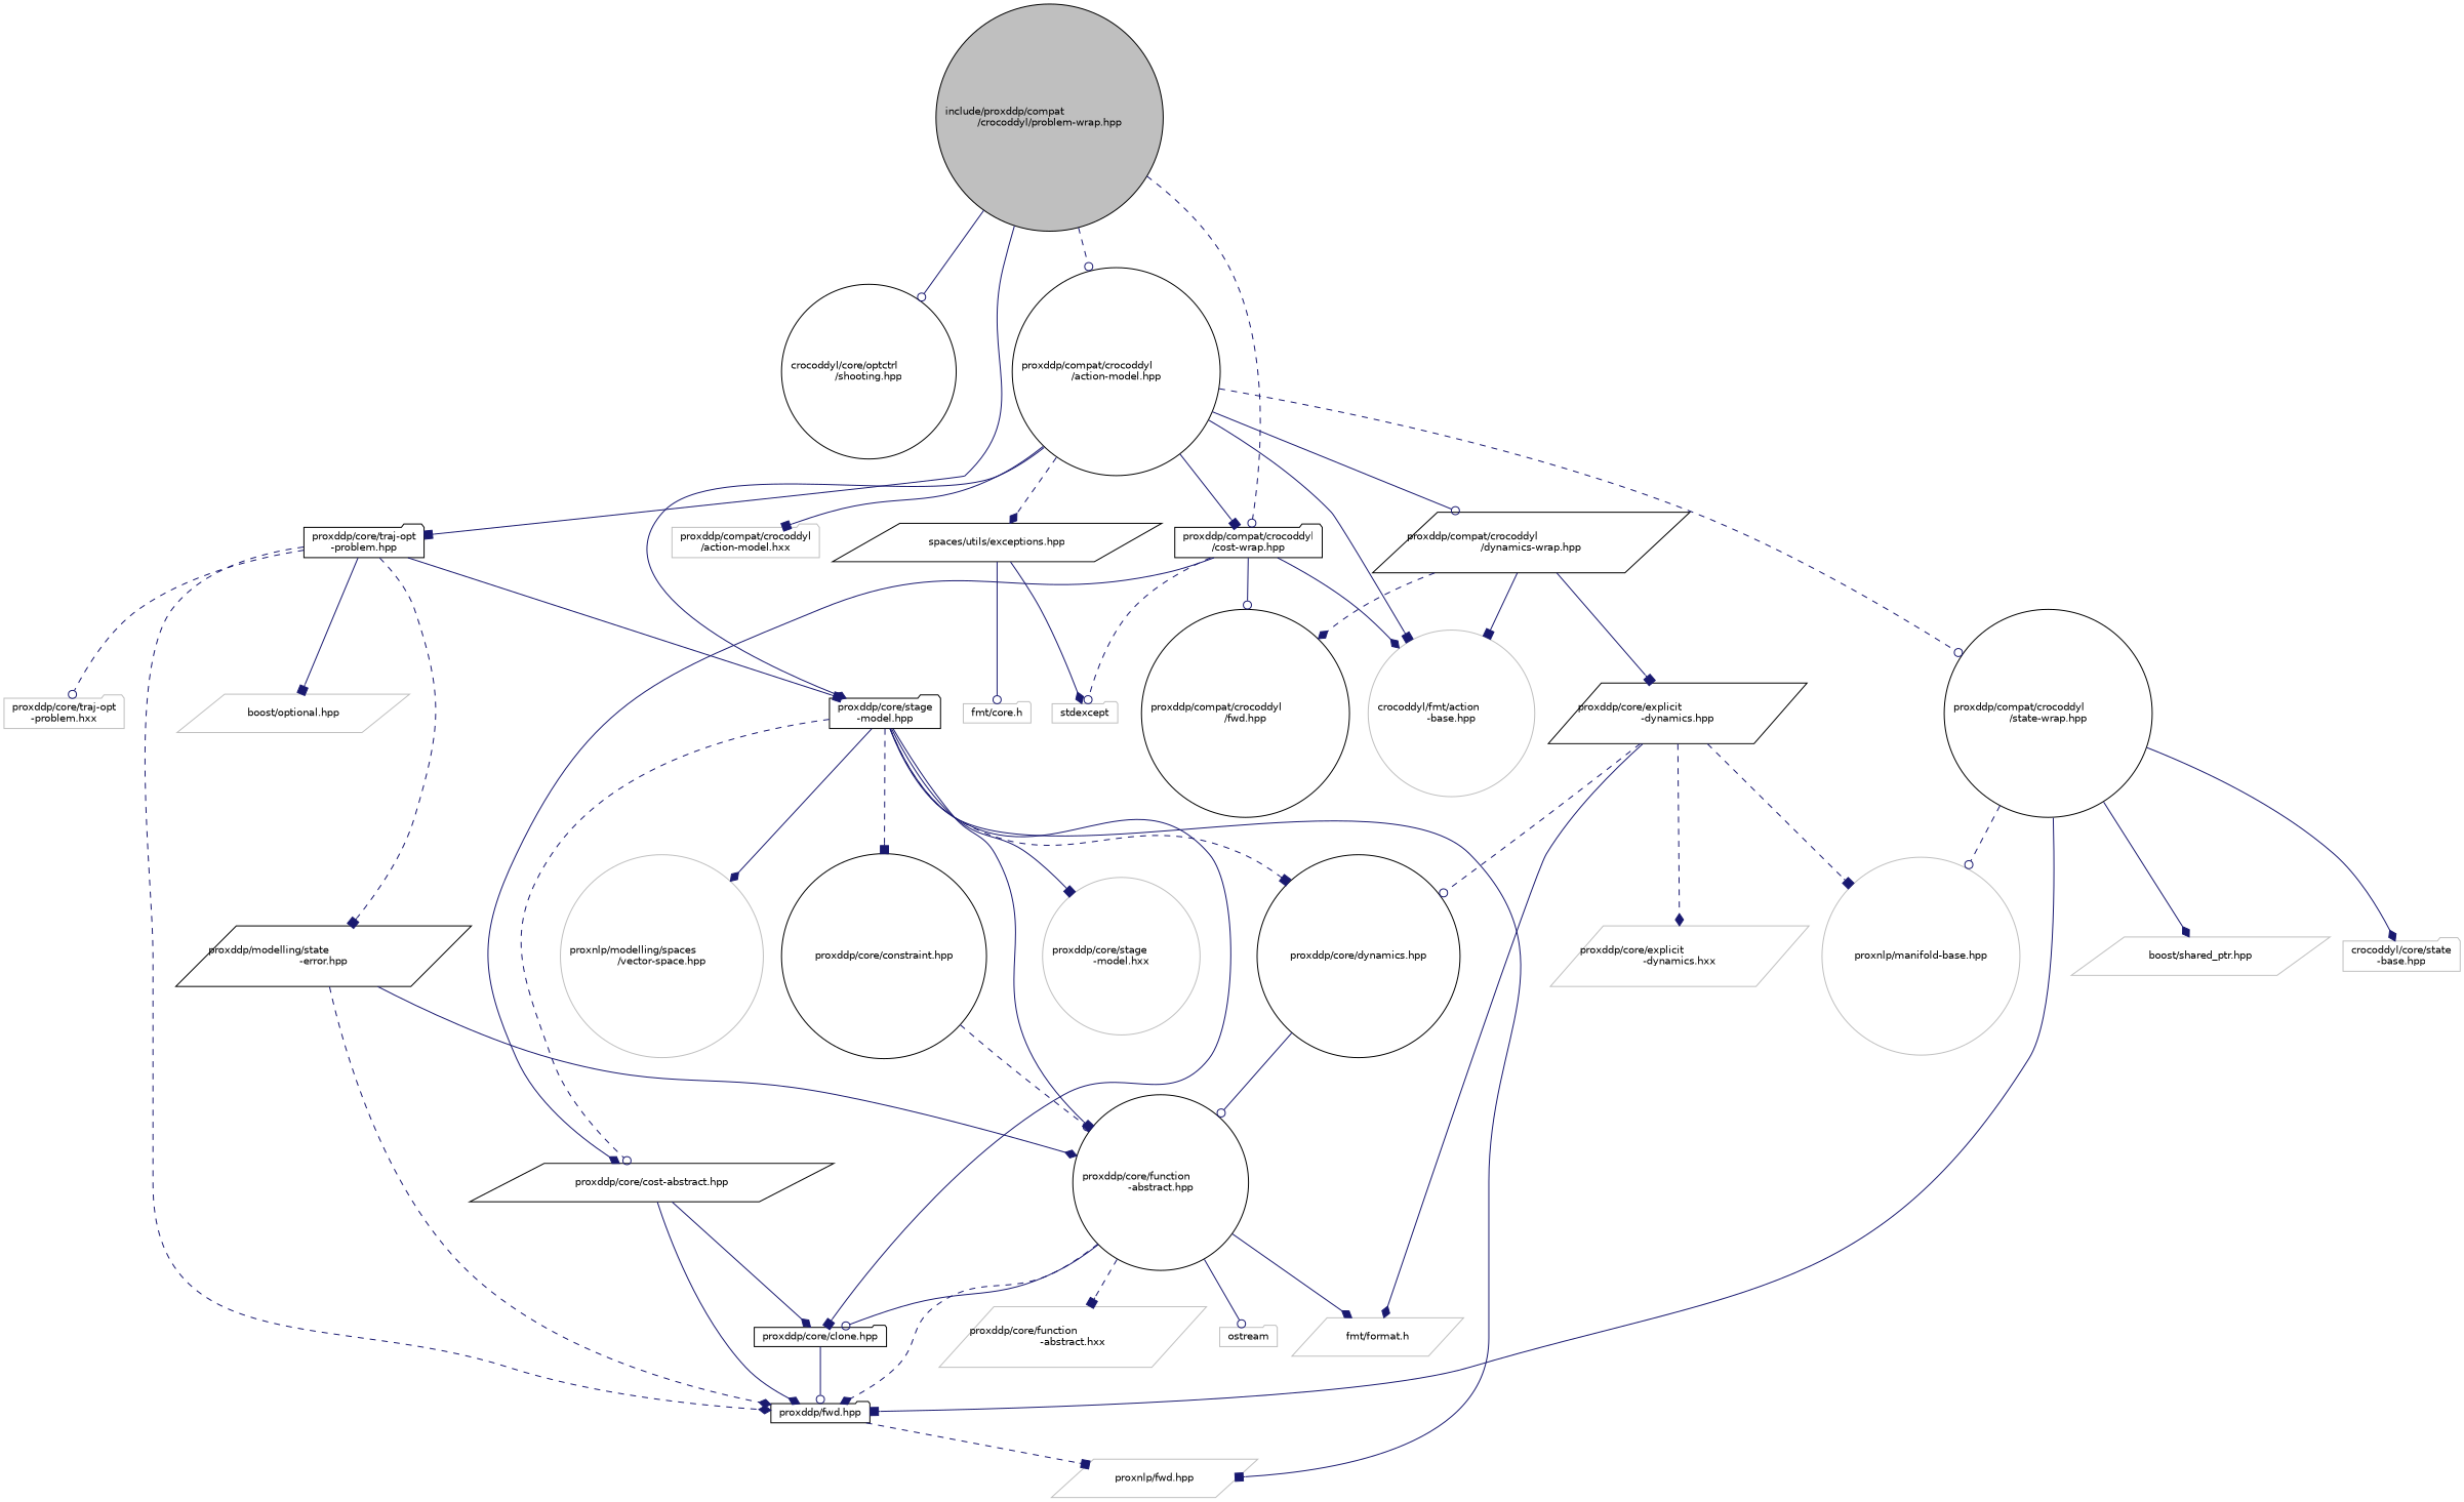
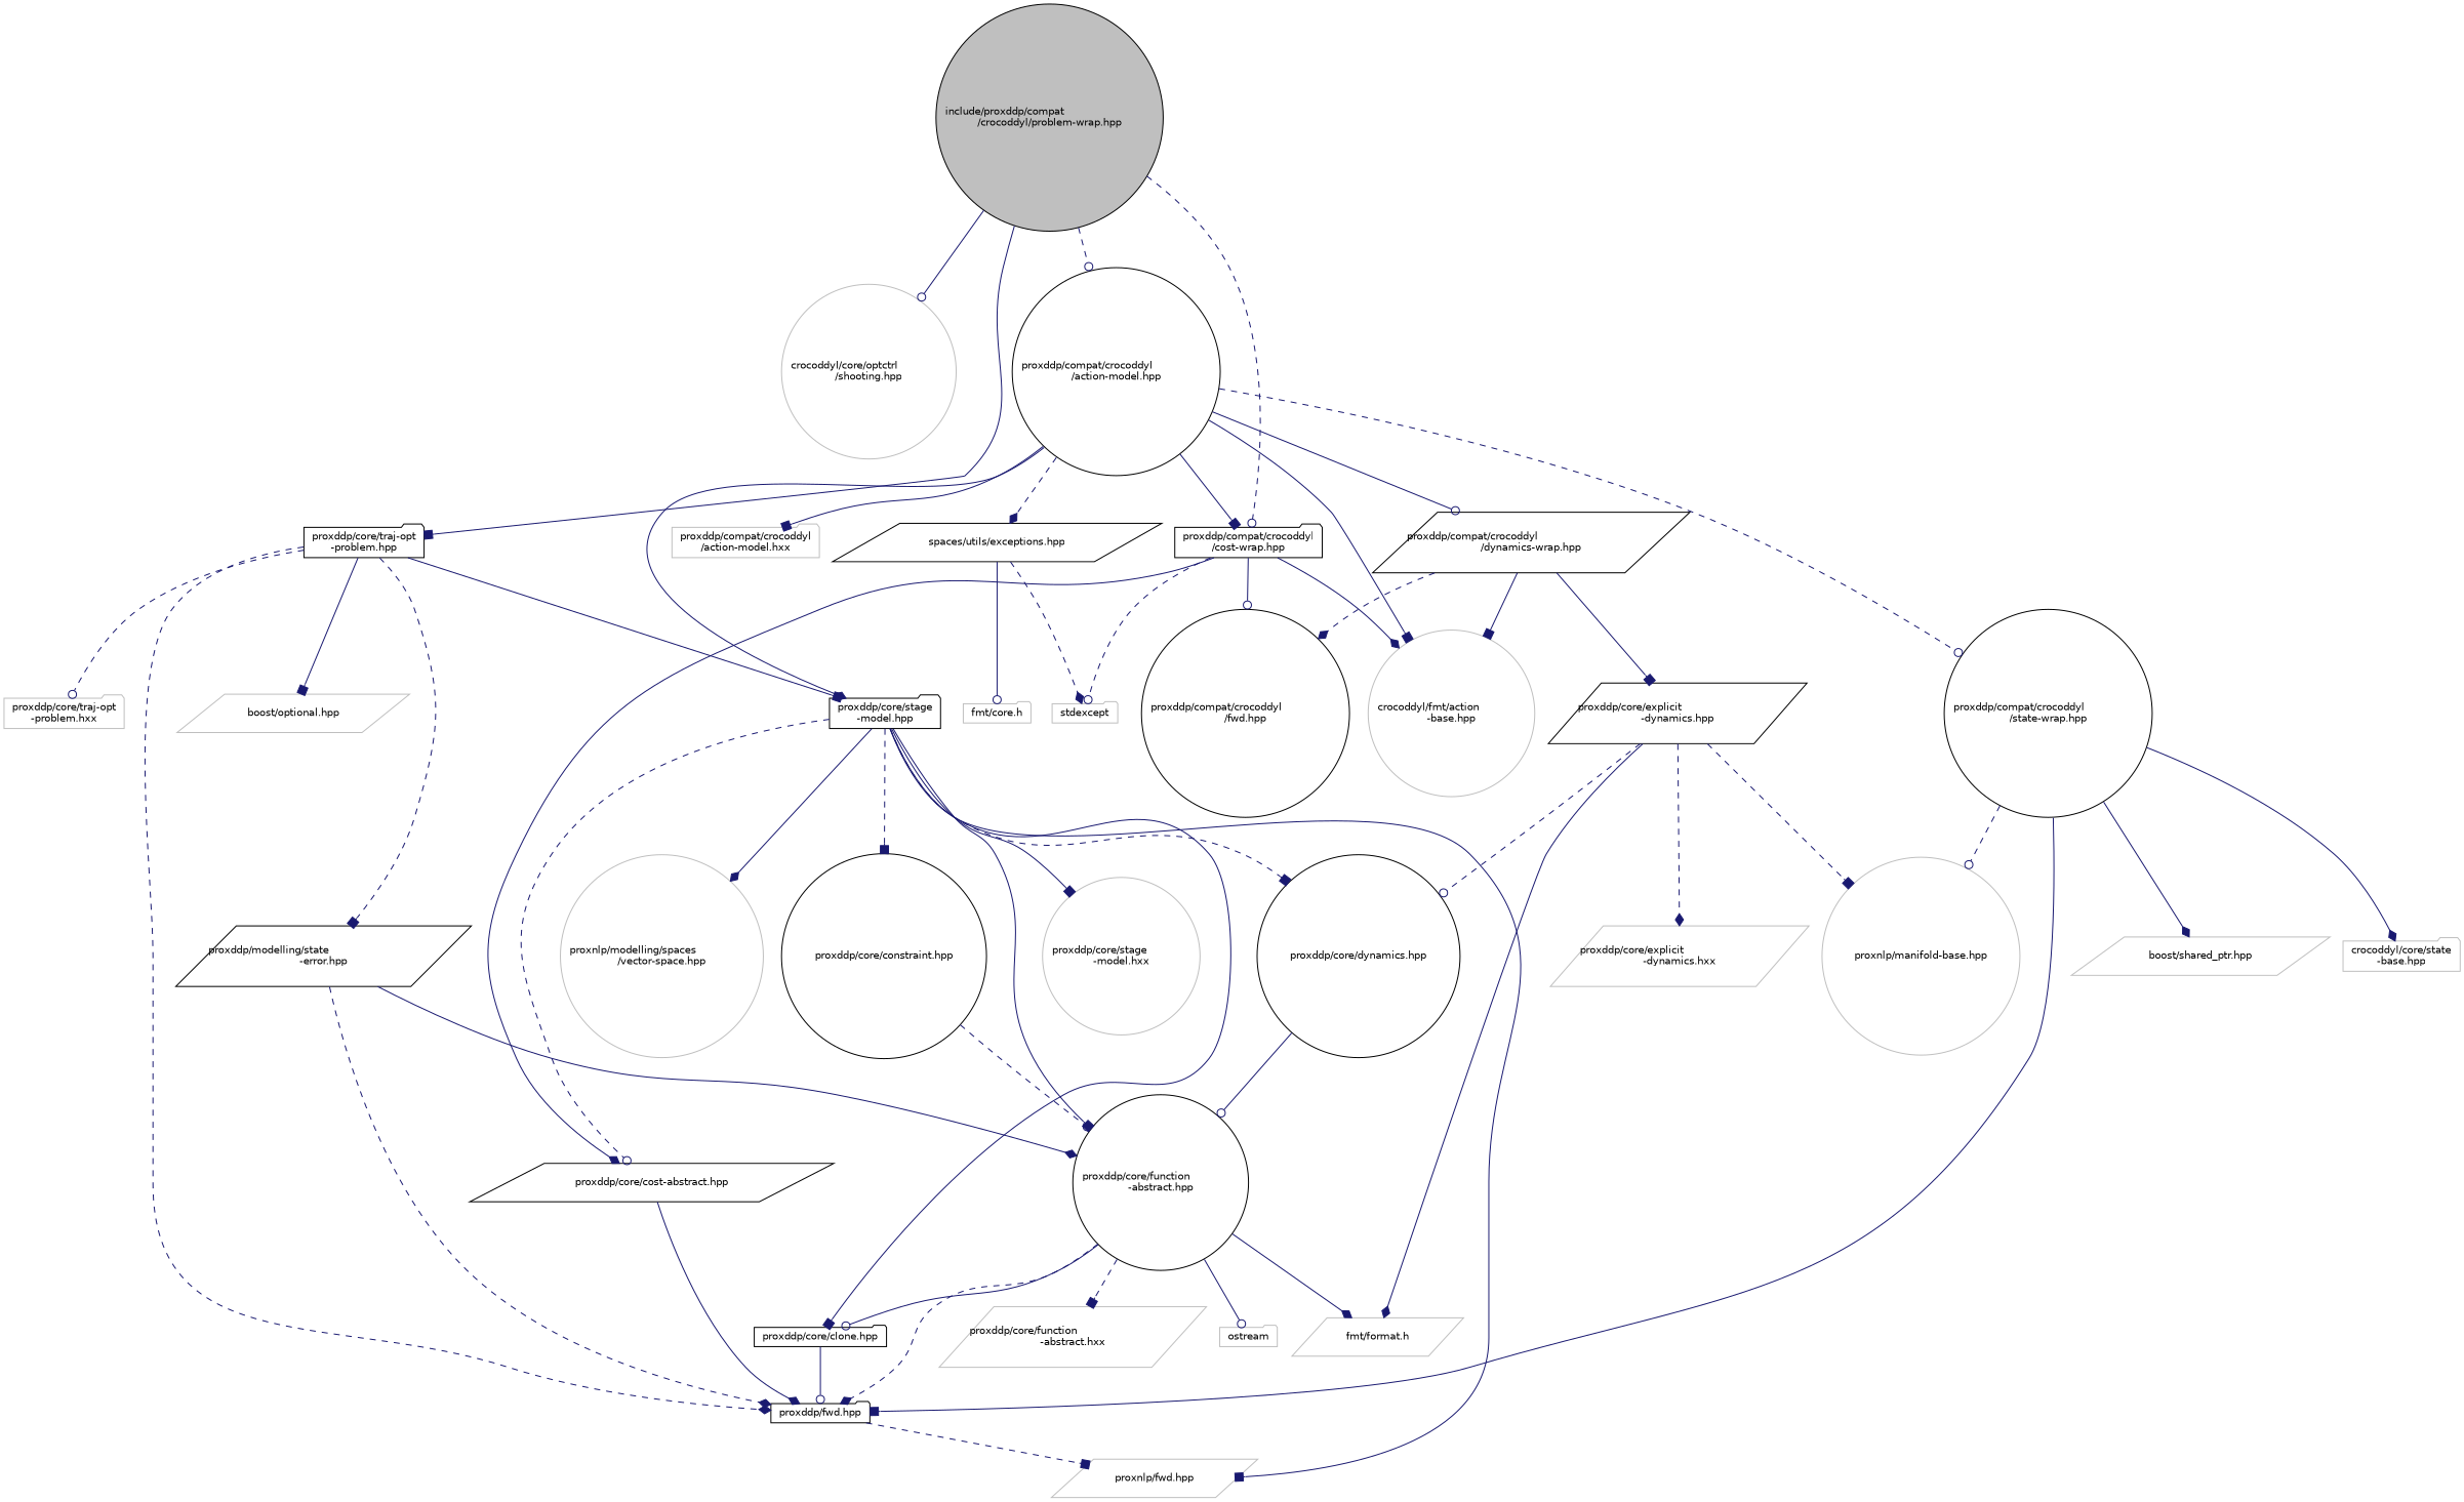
  digraph {
    node [color=black fontname=Helvetica fontsize=10 shape=circle]
    edge [arrowhead=box color=midnightblue fontname=Helvetica fontsize=10 labelfontname=Helvetica labelfontsize=10 style=solid]
    n1 [fillcolor=grey75 fontcolor=black height=0.2 label="include/proxddp/compat\l/crocoddyl/problem-wrap.hpp" style=filled width=0.4]
-   n2 [height=0.2 label="crocoddyl/core/optctrl\l/shooting.hpp" width=0.4]
+   n2 [color=grey75 height=0.2 label="crocoddyl/core/optctrl\l/shooting.hpp" width=0.4]
    n3 [height=0.2 label="proxddp/core/traj-opt\l-problem.hpp" shape=folder width=0.4]
    n4 [height=0.2 label="proxddp/compat/crocoddyl\l/cost-wrap.hpp" shape=folder width=0.4]
    n5 [height=0.2 label="proxddp/compat/crocoddyl\l/action-model.hpp" width=0.4]
    n6 [height=0.2 label="proxddp/fwd.hpp" shape=folder width=0.4]
    n7 [height=0.2 label="proxddp/core/stage\l-model.hpp" shape=folder width=0.4]
    n8 [height=0.2 label="proxddp/modelling/state\l-error.hpp" shape=parallelogram width=0.4]
    n9 [color=grey75 height=0.2 label="boost/optional.hpp" shape=parallelogram width=0.4]
    n10 [color=grey75 height=0.2 label="proxddp/core/traj-opt\l-problem.hxx" shape=folder width=0.4]
    n11 [height=0.2 label="proxddp/core/cost-abstract.hpp" shape=parallelogram width=0.4]
    n12 [height=0.2 label="proxddp/compat/crocoddyl\l/fwd.hpp" width=0.4]
    n13 [color=grey75 height=0.2 label="crocoddyl/fmt/action\l-base.hpp" width=0.4]
    n14 [color=grey75 height=0.2 label=stdexcept shape=folder width=0.4]
    n15 [height=0.2 label="proxddp/compat/crocoddyl\l/state-wrap.hpp" width=0.4]
    n16 [height=0.2 label="proxddp/compat/crocoddyl\l/dynamics-wrap.hpp" shape=parallelogram width=0.4]
    n17 [height=0.2 label="spaces/utils/exceptions.hpp" shape=parallelogram width=0.4]
    n18 [color=grey75 height=0.2 label="proxddp/compat/crocoddyl\l/action-model.hxx" shape=folder width=0.4]
    n19 [color=grey75 height=0.2 label="proxnlp/fwd.hpp" shape=parallelogram width=0.4]
    n20 [height=0.2 label="proxddp/core/function\l-abstract.hpp" width=0.4]
    n21 [height=0.2 label="proxddp/core/clone.hpp" shape=folder width=0.4]
    n22 [color=grey75 height=0.2 label="proxnlp/modelling/spaces\l/vector-space.hpp" width=0.4]
    n23 [height=0.2 label="proxddp/core/dynamics.hpp" width=0.4]
    n24 [height=0.2 label="proxddp/core/constraint.hpp" width=0.4]
    n25 [color=grey75 height=0.2 label="proxddp/core/stage\l-model.hxx" width=0.4]
    n26 [color=grey75 height=0.2 label="fmt/format.h" shape=parallelogram width=0.4]
    n27 [color=grey75 height=0.2 label=ostream shape=folder width=0.4]
    n28 [color=grey75 height=0.2 label="proxddp/core/function\l-abstract.hxx" shape=parallelogram width=0.4]
    n29 [color=grey75 height=0.2 label="proxnlp/manifold-base.hpp" width=0.4]
    n30 [color=grey75 height=0.2 label="crocoddyl/core/state\l-base.hpp" shape=folder width=0.4]
    n31 [color=grey75 height=0.2 label="boost/shared_ptr.hpp" shape=parallelogram width=0.4]
    n32 [height=0.2 label="proxddp/core/explicit\l-dynamics.hpp" shape=parallelogram width=0.4]
    n33 [color=grey75 height=0.2 label="fmt/core.h" shape=folder width=0.4]
    n34 [color=grey75 height=0.2 label="proxddp/core/explicit\l-dynamics.hxx" shape=parallelogram width=0.4]
    n1 -> n2 [arrowhead=odot]
    n1 -> n3
    n1 -> n4 [arrowhead=odot style=dashed]
    n1 -> n5 [arrowhead=odot style=dashed]
    n3 -> n6 [arrowhead=diamond style=dashed]
    n3 -> n7
    n3 -> n8 [style=dashed]
    n3 -> n9
    n3 -> n10 [arrowhead=odot style=dashed]
    n4 -> n11 [arrowhead=diamond]
    n4 -> n12 [arrowhead=odot]
    n4 -> n13 [arrowhead=diamond]
    n4 -> n14 [arrowhead=odot style=dashed]
    n5 -> n4
    n5 -> n7 [arrowhead=diamond]
    n5 -> n13
    n5 -> n15 [arrowhead=odot style=dashed]
    n5 -> n16 [arrowhead=odot]
    n5 -> n17 [arrowhead=diamond style=dashed]
    n5 -> n18
    n6 -> n19 [style=dashed]
    n7 -> n11 [arrowhead=odot style=dashed]
    n7 -> n19
    n7 -> n20
    n7 -> n21
    n7 -> n22 [arrowhead=diamond]
    n7 -> n23 [style=dashed]
    n7 -> n24 [style=dashed]
    n7 -> n25
    n8 -> n6 [arrowhead=diamond style=dashed]
    n8 -> n20 [arrowhead=diamond]
    n11 -> n6 [arrowhead=diamond]
-   n11 -> n21 [arrowhead=diamond]
    n15 -> n6
    n15 -> n29 [arrowhead=odot style=dashed]
    n15 -> n30 [arrowhead=diamond]
    n15 -> n31 [arrowhead=diamond]
    n16 -> n12 [arrowhead=diamond style=dashed]
    n16 -> n13
    n16 -> n32
-   n17 -> n14 [arrowhead=diamond]
+   n17 -> n14 [arrowhead=diamond style=dashed]
    n17 -> n33 [arrowhead=odot]
    n20 -> n6 [arrowhead=diamond style=dashed]
    n20 -> n21 [arrowhead=odot]
    n20 -> n26 [arrowhead=diamond]
    n20 -> n27 [arrowhead=odot]
    n20 -> n28 [style=dashed]
    n21 -> n6 [arrowhead=odot]
    n23 -> n20 [arrowhead=odot]
    n24 -> n20 [arrowhead=odot style=dashed]
    n32 -> n23 [arrowhead=odot style=dashed]
    n32 -> n26 [arrowhead=diamond]
    n32 -> n29 [style=dashed]
    n32 -> n34 [arrowhead=diamond style=dashed]
  }
